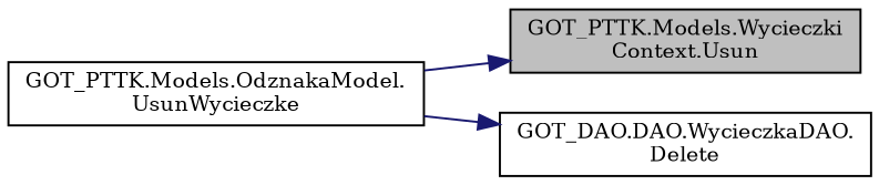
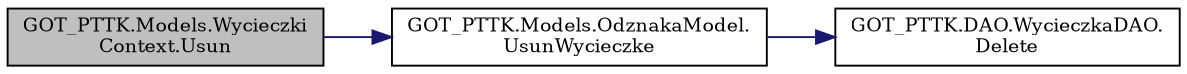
  digraph {
    fontname="DejaVu Serif"
    rankdir=LR
    node [color=black fillcolor=white fontname="DejaVu Serif" fontsize=10 shape=record style=filled]
    edge [color=midnightblue fontname="DejaVu Serif" fontsize=10 labelfontname=Helvetica labelfontsize=10 style=solid]
    n1 [fillcolor=grey75 fontcolor=black height=0.2 label="GOT_PTTK.Models.Wycieczki\lContext.Usun" width=0.4]
    n2 [height=0.2 label="GOT_PTTK.Models.OdznakaModel.\lUsunWycieczke" width=0.4]
-   n3 [height=0.2 label="GOT_DAO.DAO.WycieczkaDAO.\lDelete" width=0.4]
-   n2 -> n1
+   n3 [height=0.2 label="GOT_PTTK.DAO.WycieczkaDAO.\lDelete" width=0.4]
+   n1 -> n2
    n2 -> n3
  }
